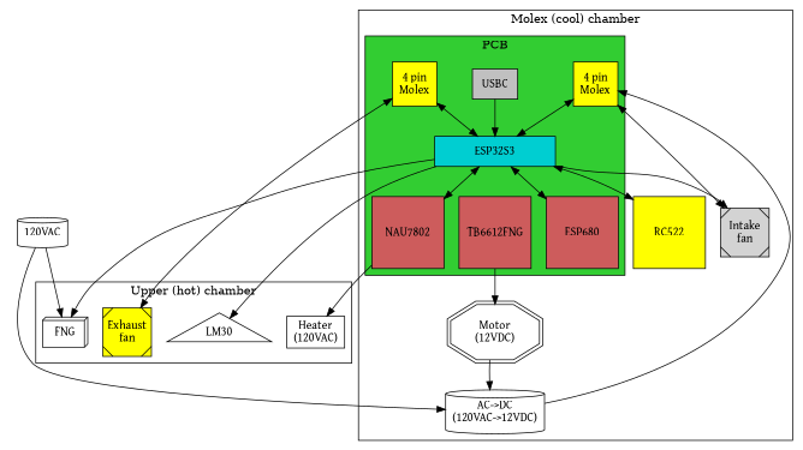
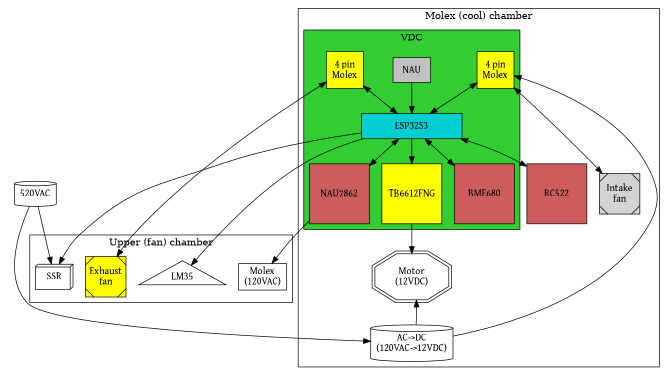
  digraph {
    compound=true
    node [fontname="Gentium Book Plus" shape=square style=filled]
    ESP32S3 [fillcolor=darkturquoise fixedsize=true shape=rectangle width=2]
-   TB6612FNG [fillcolor=indianred fixedsize=true width=1.2]
-   BME680 [fillcolor=indianred fixedsize=true width=1.2 label=ESP680]
-   NAU7802 [fillcolor=indianred fixedsize=true width=1.2]
+   TB6612FNG [fillcolor=yellow fixedsize=true width=1.2]
+   BME680 [fillcolor=indianred fixedsize=true width=1.2]
+   NAU7802 [fillcolor=indianred fixedsize=true width=1.2 label=NAU7862]
    n5 [fillcolor=yellow label="4 pin\nMolex"]
    n6 [fillcolor=yellow label="4 pin\nMolex"]
-   USBC [fillcolor=silver shape=rectangle]
-   RC522 [fillcolor=yellow fixedsize=true width=1.2]
+   USBC [fillcolor=silver shape=rectangle label=NAU]
+   RC522 [fillcolor=indianred fixedsize=true width=1.2]
    n9 [label="Motor\n(12VDC)" shape=doubleoctagon style=""]
    n10 [bgcolor=black fixedsize=true label="Intake\nfan" shape=Msquare width=0.8]
    n11 [label="AC->DC\n(120VAC->12VDC)" shape=cylinder style=""]
-   SSR [shape=box3d label=FNG style=""]
-   LM35 [shape=triangle label=LM30 style=""]
+   SSR [shape=box3d style=""]
+   LM35 [shape=triangle style=""]
    n14 [bgcolor=black fillcolor=yellow fixedsize=true label="Exhaust\nfan" shape=Msquare width=0.8]
-   n15 [label="Heater\n(120VAC)" shape=doublerectangle style=""]
-   n16 [label="120VAC" shape=cylinder style=""]
+   n15 [label="Molex\n(120VAC)" shape=doublerectangle style=""]
+   n16 [label="520VAC" shape=cylinder style=""]
    subgraph cluster_1 {
      label="Molex (cool) chamber"
      RC522
      n9
      n10
      n11
      subgraph cluster_2 {
        fillcolor=limegreen
-       label=PCB
+       label=VDC
        style=filled
        ESP32S3
        TB6612FNG
        BME680
        NAU7802
        n5
        n6
        USBC
      }
    }
    subgraph cluster_3 {
-     label="Upper (hot) chamber"
+     label="Upper (fan) chamber"
      SSR
      LM35
      n14
      n15
    }
-   ESP32S3 -> n10
+   ESP32S3 -> TB6612FNG
    ESP32S3 -> BME680 [dir=both]
    ESP32S3 -> NAU7802 [dir=both]
    ESP32S3 -> RC522 [dir=both]
    ESP32S3 -> SSR
    ESP32S3 -> LM35
    TB6612FNG -> n9
    NAU7802 -> n15
    n5 -> ESP32S3 [dir=both]
    n5 -> n10 [dir=both]
    n6 -> ESP32S3 [dir=both]
    n6 -> n14 [dir=both]
    USBC -> ESP32S3
    n11 -> n5
-   n9 -> n11
+   n11 -> n9
    n16 -> n11
    n16 -> SSR
  }
